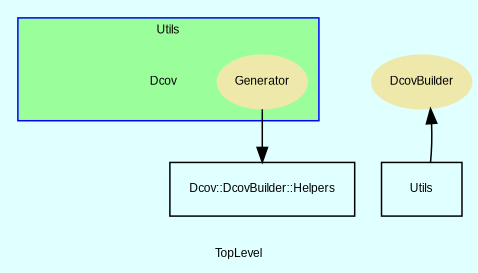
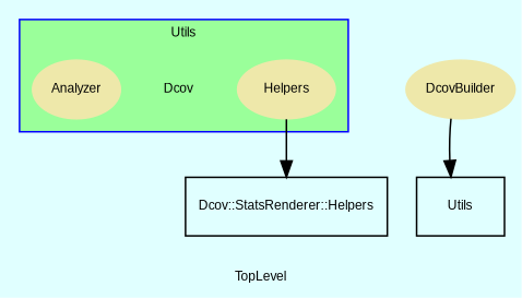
  digraph {
    bgcolor=lightcyan1
    compound=true
    fontname=Arial
    fontsize=8
    label=TopLevel
    node [color=palegoldenrod fontname=Arial fontsize=8 shape=ellipse]
-   n1 [fontcolor=black label=Generator style=filled]
+   n1 [fontcolor=black label=Helpers style=filled]
    Dcov [color=black height=0.01 shape=plaintext width=0.01]
-   n4 [color=black label="Dcov::DcovBuilder::Helpers" shape=box]
+   n3 [fontcolor=black label=Analyzer style=filled]
+   n4 [color=black label="Dcov::StatsRenderer::Helpers" shape=box]
    n5 [fontcolor=black label=DcovBuilder style=filled]
    n6 [color=black label=Utils shape=box]
    subgraph cluster_1 {
      color=blue
      fillcolor=palegreen1
      label=Utils
      style=filled
      n1
      Dcov
+     n3
    }
    n1 -> n4
-   n6 -> n5
+   n5 -> n6
  }
